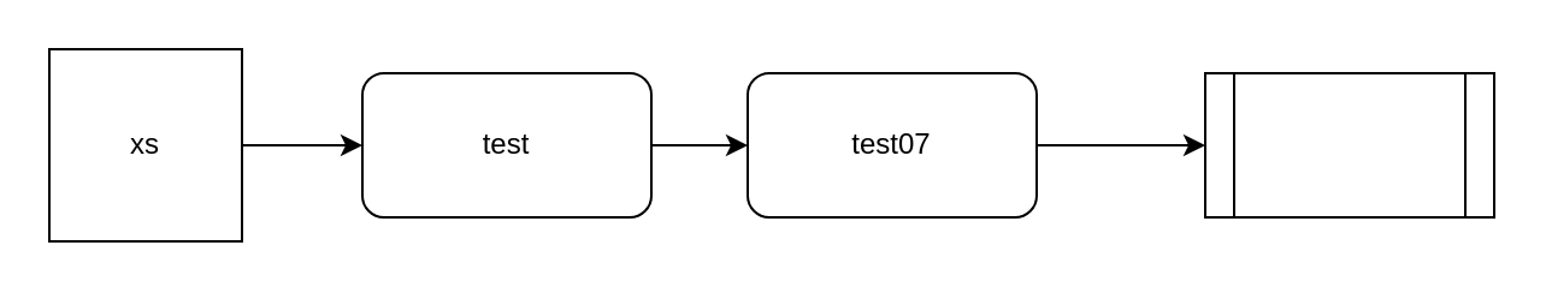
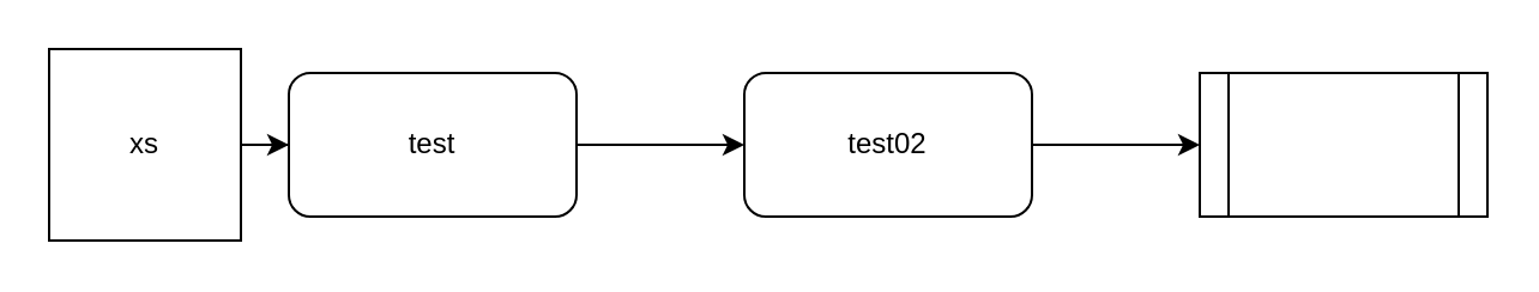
  <mxCell id="0" />
  <mxCell id="1" parent="0" />
  <mxCell id="2" value="" style="edgeStyle=orthogonalEdgeStyle;rounded=0;orthogonalLoop=1;jettySize=auto;html=1;" edge="1" parent="1" source="3" target="5"><mxGeometry relative="1" as="geometry" /></mxCell>
  <mxCell id="3" value="xs" style="whiteSpace=wrap;html=1;aspect=fixed;" parent="1" vertex="1"><mxGeometry x="20" y="20" width="80" height="80" as="geometry" /></mxCell>
  <mxCell id="4" value="" style="edgeStyle=orthogonalEdgeStyle;rounded=0;orthogonalLoop=1;jettySize=auto;html=1;" edge="1" parent="1" source="5" target="7"><mxGeometry relative="1" as="geometry" /></mxCell>
- <mxCell id="5" value="test" style="rounded=1;whiteSpace=wrap;html=1;" vertex="1" parent="1"><mxGeometry x="150" y="30" width="120" height="60" as="geometry" /></mxCell>
+ <mxCell id="5" value="test" style="rounded=1;whiteSpace=wrap;html=1;" vertex="1" parent="1"><mxGeometry x="120" y="30" width="120" height="60" as="geometry" /></mxCell>
  <mxCell id="6" value="" style="edgeStyle=orthogonalEdgeStyle;rounded=0;orthogonalLoop=1;jettySize=auto;html=1;" edge="1" parent="1" source="7" target="8"><mxGeometry relative="1" as="geometry" /></mxCell>
- <mxCell id="7" value="test07" style="rounded=1;whiteSpace=wrap;html=1;" vertex="1" parent="1"><mxGeometry x="310" y="30" width="120" height="60" as="geometry" /></mxCell>
+ <mxCell id="7" value="test02" style="rounded=1;whiteSpace=wrap;html=1;" vertex="1" parent="1"><mxGeometry x="310" y="30" width="120" height="60" as="geometry" /></mxCell>
  <mxCell id="8" value="" style="shape=process;whiteSpace=wrap;html=1;backgroundOutline=1;" vertex="1" parent="1"><mxGeometry x="500" y="30" width="120" height="60" as="geometry" /></mxCell>
